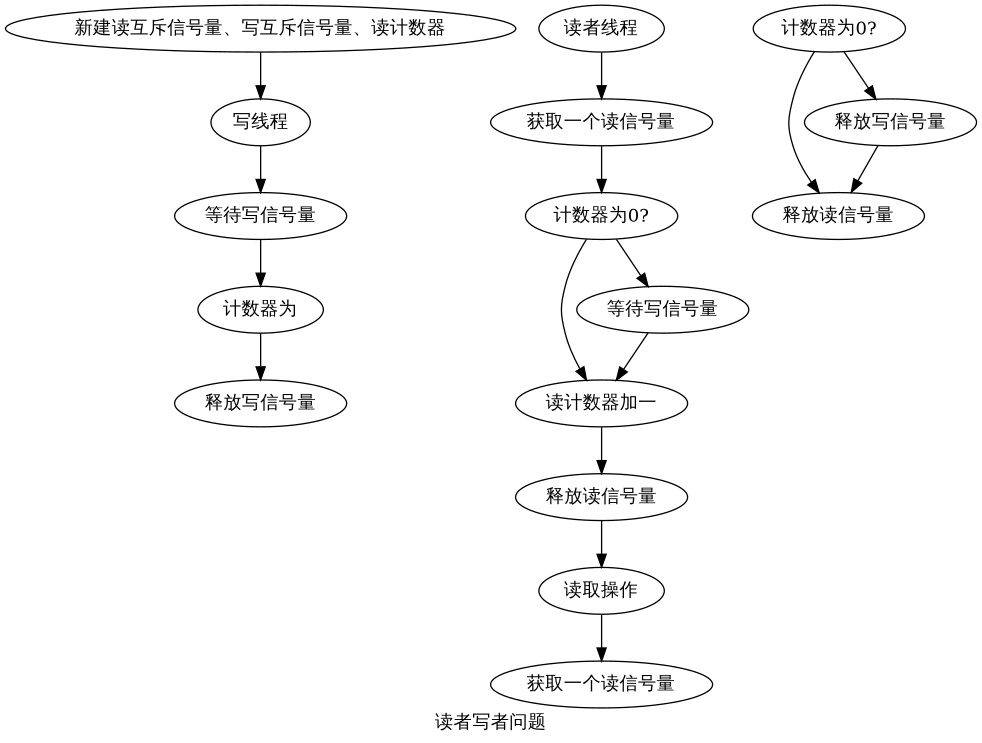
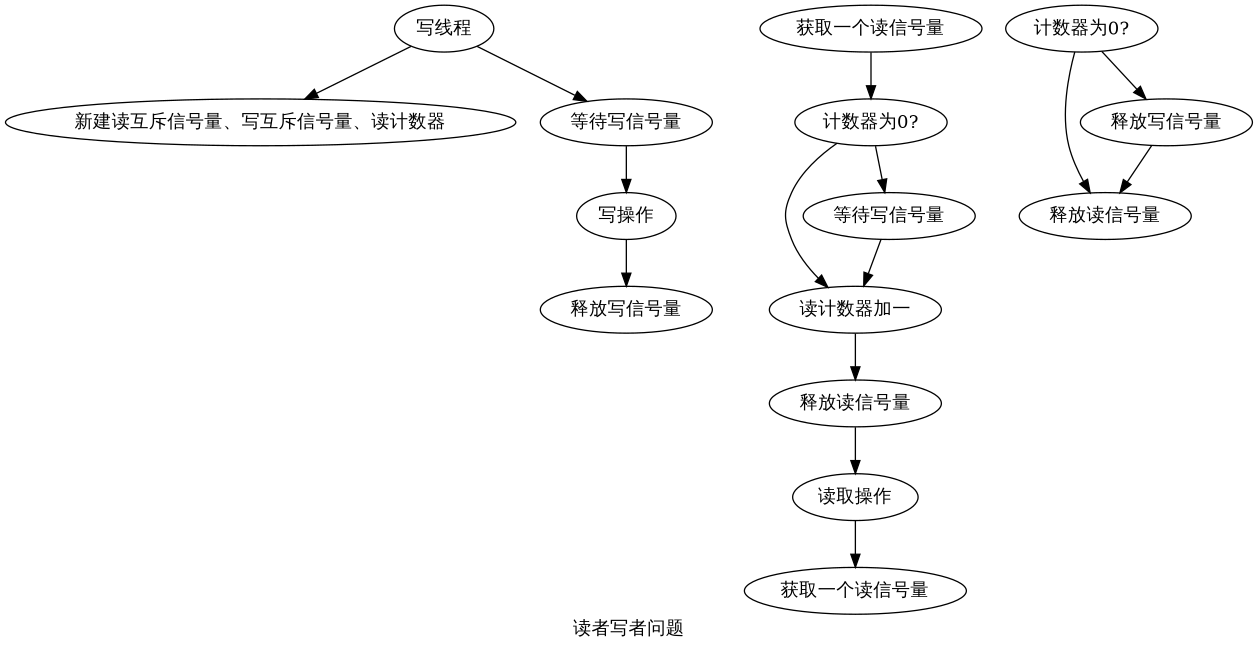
  digraph {
    label="读者写者问题"
    n1 [label="新建读互斥信号量、写互斥信号量、读计数器"]
    n2 [label="写线程"]
-   n3 [label="读者线程"]
    n4 [label="获取一个读信号量"]
    n5 [label="等待写信号量"]
    n6 [label="计数器为0?"]
-   n7 [label="计数器为"]
+   n7 [label="写操作"]
    n8 [label="读计数器加一"]
    n9 [label="等待写信号量"]
    n10 [label="获取一个读信号量"]
    n11 [label="释放读信号量"]
    n12 [label="计数器为0?"]
    n13 [label="释放读信号量"]
    n14 [label="释放写信号量"]
    n15 [label="读取操作"]
    n16 [label="释放写信号量"]
-   n1 -> n2
+   n2 -> n1
    n2 -> n5
-   n3 -> n4
    n4 -> n6
    n5 -> n7
    n6 -> n8
    n6 -> n9
    n7 -> n16
    n8 -> n11
    n9 -> n8
    n11 -> n15
    n12 -> n13
    n12 -> n14
    n14 -> n13
    n15 -> n10
  }
